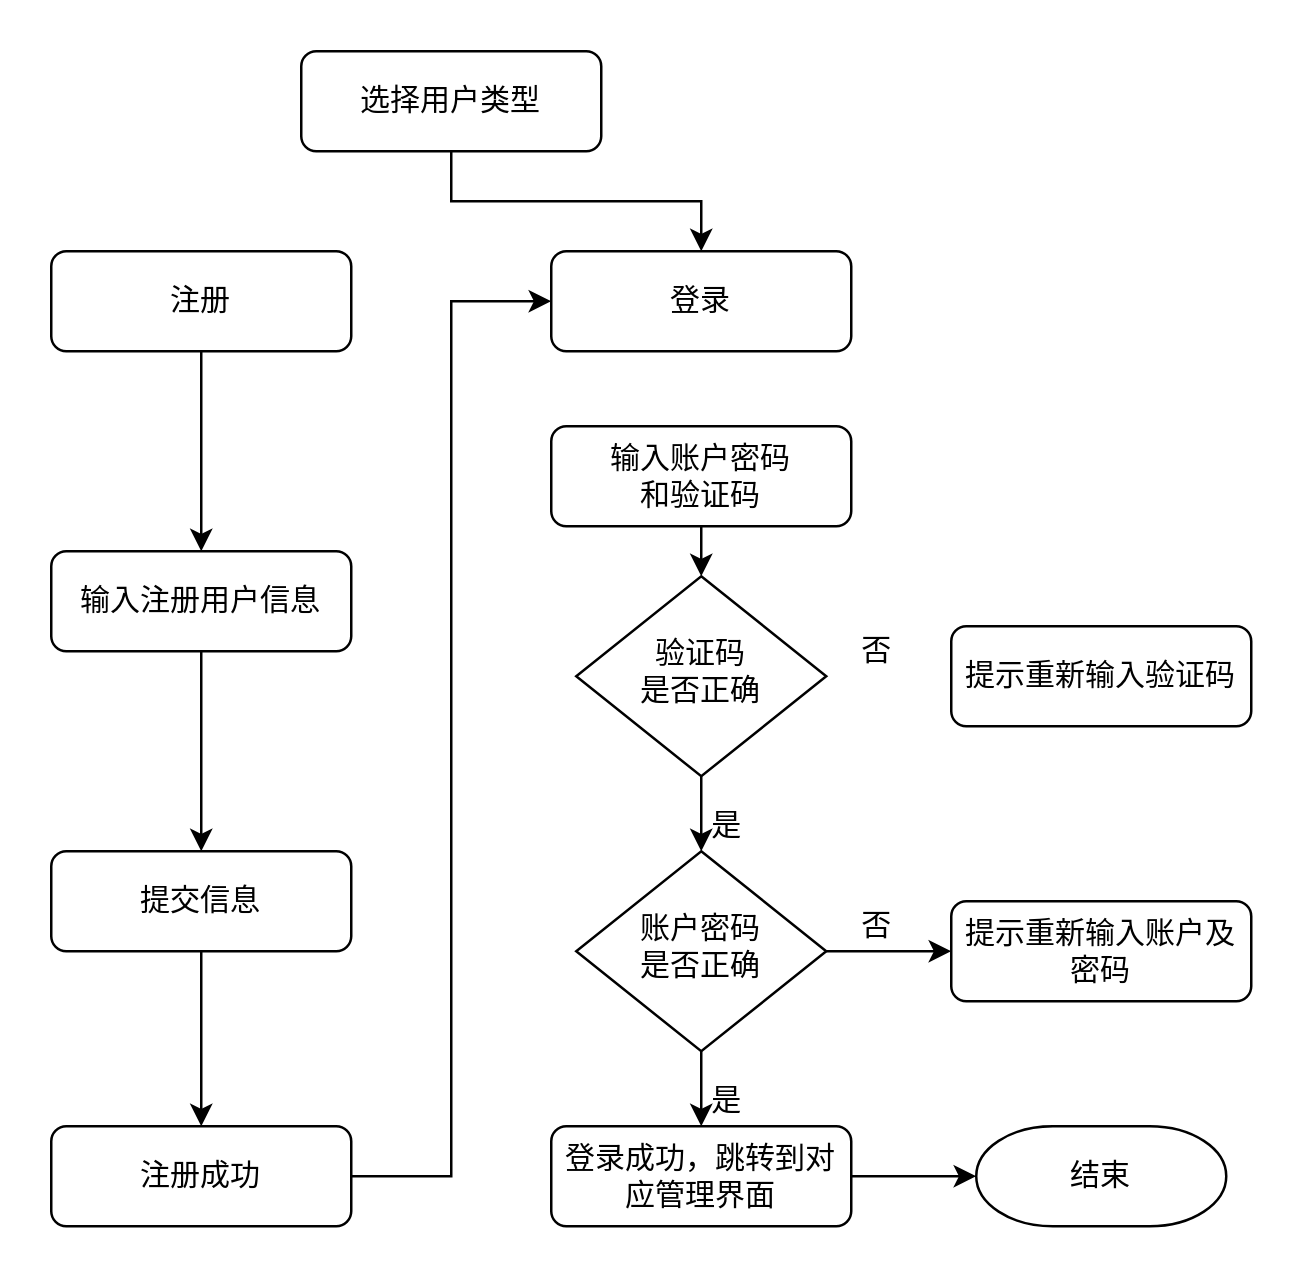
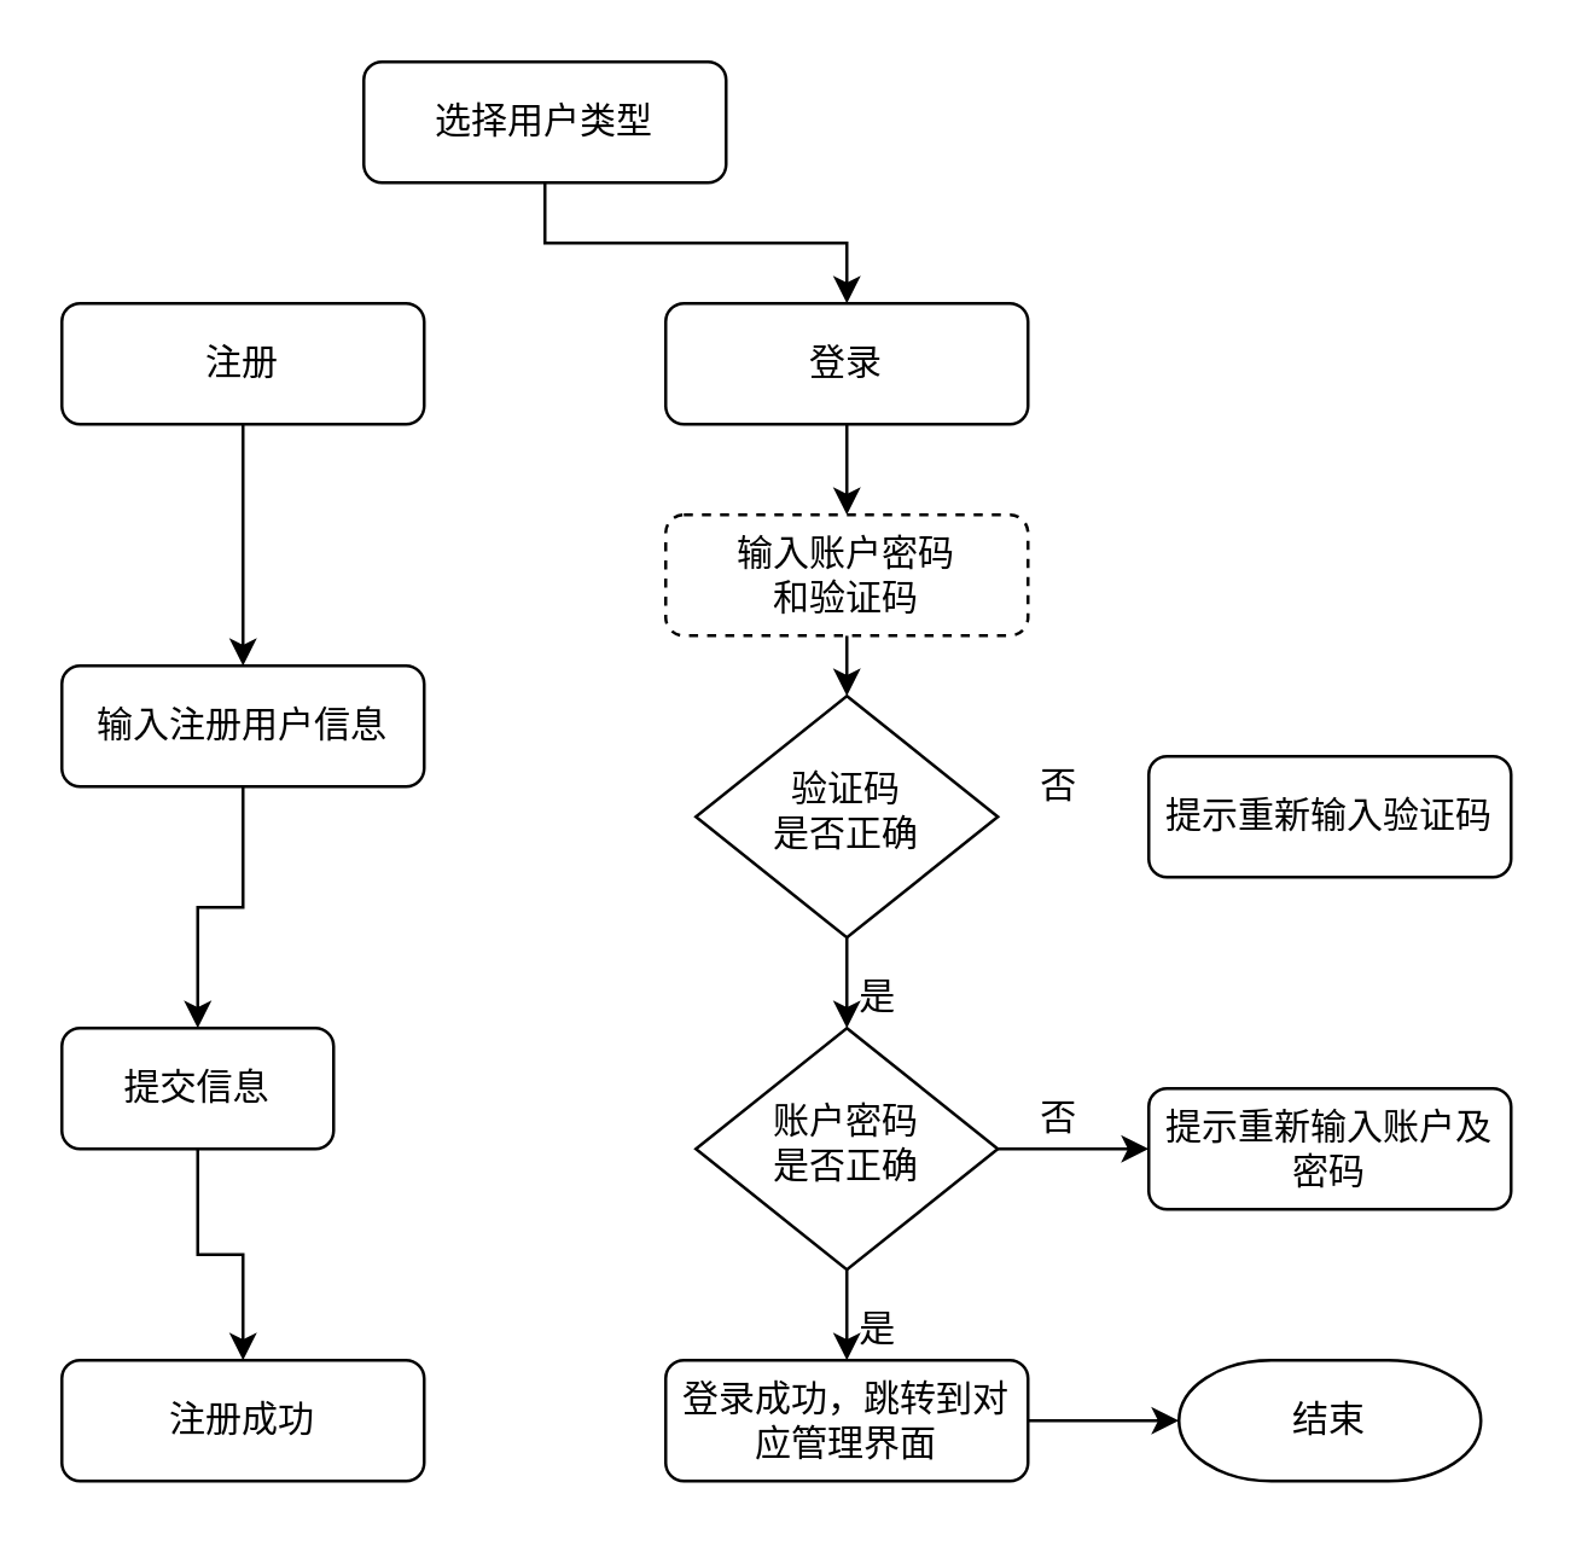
  <mxCell id="0" />
  <mxCell id="1" parent="0" />
  <mxCell id="2" value="" style="edgeStyle=orthogonalEdgeStyle;rounded=0;orthogonalLoop=1;jettySize=auto;html=1;" edge="1" parent="1" source="3" target="7"><mxGeometry relative="1" as="geometry" /></mxCell>
  <mxCell id="3" value="选择用户类型" style="rounded=1;whiteSpace=wrap;html=1;fontSize=12;glass=0;strokeWidth=1;shadow=0;" parent="1" vertex="1"><mxGeometry x="120" y="20" width="120" height="40" as="geometry" /></mxCell>
  <mxCell id="4" style="edgeStyle=orthogonalEdgeStyle;rounded=0;orthogonalLoop=1;jettySize=auto;html=1;exitX=0.5;exitY=1;exitDx=0;exitDy=0;entryX=0.5;entryY=0;entryDx=0;entryDy=0;" edge="1" parent="1" source="5" target="24"><mxGeometry relative="1" as="geometry" /></mxCell>
  <mxCell id="5" value="注册" style="rounded=1;whiteSpace=wrap;html=1;fontSize=12;glass=0;strokeWidth=1;shadow=0;" vertex="1" parent="1"><mxGeometry x="20" y="100" width="120" height="40" as="geometry" /></mxCell>
+ <mxCell id="6" style="edgeStyle=orthogonalEdgeStyle;rounded=0;orthogonalLoop=1;jettySize=auto;html=1;exitX=0.5;exitY=1;exitDx=0;exitDy=0;entryX=0.5;entryY=0;entryDx=0;entryDy=0;" edge="1" parent="1" source="7" target="18"><mxGeometry relative="1" as="geometry" /></mxCell>
  <mxCell id="7" value="登录" style="rounded=1;whiteSpace=wrap;html=1;fontSize=12;glass=0;strokeWidth=1;shadow=0;" vertex="1" parent="1"><mxGeometry x="220" y="100" width="120" height="40" as="geometry" /></mxCell>
  <mxCell id="8" style="edgeStyle=orthogonalEdgeStyle;rounded=0;orthogonalLoop=1;jettySize=auto;html=1;exitX=0.5;exitY=1;exitDx=0;exitDy=0;" edge="1" parent="1" source="9" target="13"><mxGeometry relative="1" as="geometry" /></mxCell>
  <mxCell id="9" value="验证码&lt;br&gt;是否正确" style="rhombus;whiteSpace=wrap;html=1;shadow=0;fontFamily=Helvetica;fontSize=12;align=center;strokeWidth=1;spacing=6;spacingTop=-4;" vertex="1" parent="1"><mxGeometry x="230" y="230" width="100" height="80" as="geometry" /></mxCell>
  <mxCell id="10" value="提示重新输入验证码" style="rounded=1;whiteSpace=wrap;html=1;fontSize=12;glass=0;strokeWidth=1;shadow=0;" vertex="1" parent="1"><mxGeometry x="380" y="250" width="120" height="40" as="geometry" /></mxCell>
  <mxCell id="11" style="edgeStyle=orthogonalEdgeStyle;rounded=0;orthogonalLoop=1;jettySize=auto;html=1;exitX=1;exitY=0.5;exitDx=0;exitDy=0;entryX=0;entryY=0.5;entryDx=0;entryDy=0;" edge="1" parent="1" source="13" target="16"><mxGeometry relative="1" as="geometry" /></mxCell>
  <mxCell id="12" style="edgeStyle=orthogonalEdgeStyle;rounded=0;orthogonalLoop=1;jettySize=auto;html=1;exitX=0.5;exitY=1;exitDx=0;exitDy=0;entryX=0.5;entryY=0;entryDx=0;entryDy=0;" edge="1" parent="1" source="13" target="15"><mxGeometry relative="1" as="geometry" /></mxCell>
  <mxCell id="13" value="账户密码&lt;br&gt;是否正确" style="rhombus;whiteSpace=wrap;html=1;shadow=0;fontFamily=Helvetica;fontSize=12;align=center;strokeWidth=1;spacing=6;spacingTop=-4;" vertex="1" parent="1"><mxGeometry x="230" y="340" width="100" height="80" as="geometry" /></mxCell>
  <mxCell id="14" style="edgeStyle=orthogonalEdgeStyle;rounded=0;orthogonalLoop=1;jettySize=auto;html=1;exitX=1;exitY=0.5;exitDx=0;exitDy=0;entryX=0;entryY=0.5;entryDx=0;entryDy=0;entryPerimeter=0;" edge="1" parent="1" source="15" target="27"><mxGeometry relative="1" as="geometry" /></mxCell>
  <mxCell id="15" value="登录成功，跳转到对应管理界面" style="rounded=1;whiteSpace=wrap;html=1;fontSize=12;glass=0;strokeWidth=1;shadow=0;" vertex="1" parent="1"><mxGeometry x="220" y="450" width="120" height="40" as="geometry" /></mxCell>
  <mxCell id="16" value="提示重新输入账户及密码" style="rounded=1;whiteSpace=wrap;html=1;fontSize=12;glass=0;strokeWidth=1;shadow=0;" vertex="1" parent="1"><mxGeometry x="380" y="360" width="120" height="40" as="geometry" /></mxCell>
  <mxCell id="17" style="edgeStyle=orthogonalEdgeStyle;rounded=0;orthogonalLoop=1;jettySize=auto;html=1;exitX=0.5;exitY=1;exitDx=0;exitDy=0;entryX=0.5;entryY=0;entryDx=0;entryDy=0;" edge="1" parent="1" source="18" target="9"><mxGeometry relative="1" as="geometry" /></mxCell>
- <mxCell id="18" value="输入账户密码&lt;br&gt;和验证码" style="rounded=1;whiteSpace=wrap;html=1;fontSize=12;glass=0;strokeWidth=1;shadow=0;" vertex="1" parent="1"><mxGeometry x="220" y="170" width="120" height="40" as="geometry" /></mxCell>
+ <mxCell id="18" value="输入账户密码&lt;br&gt;和验证码" style="rounded=1;whiteSpace=wrap;html=1;fontSize=12;glass=0;strokeWidth=1;shadow=0;dashed=1;" vertex="1" parent="1"><mxGeometry x="220" y="170" width="120" height="40" as="geometry" /></mxCell>
  <mxCell id="19" value="否" style="text;html=1;align=center;verticalAlign=middle;resizable=0;points=[];autosize=1;strokeColor=none;fillColor=none;" vertex="1" parent="1"><mxGeometry x="335" y="250" width="30" height="20" as="geometry" /></mxCell>
  <mxCell id="20" value="是" style="text;html=1;align=center;verticalAlign=middle;resizable=0;points=[];autosize=1;strokeColor=none;fillColor=none;" vertex="1" parent="1"><mxGeometry x="275" y="320" width="30" height="20" as="geometry" /></mxCell>
  <mxCell id="21" value="否" style="text;html=1;align=center;verticalAlign=middle;resizable=0;points=[];autosize=1;strokeColor=none;fillColor=none;" vertex="1" parent="1"><mxGeometry x="335" y="360" width="30" height="20" as="geometry" /></mxCell>
  <mxCell id="22" value="是" style="text;html=1;align=center;verticalAlign=middle;resizable=0;points=[];autosize=1;strokeColor=none;fillColor=none;" vertex="1" parent="1"><mxGeometry x="275" y="430" width="30" height="20" as="geometry" /></mxCell>
  <mxCell id="23" style="edgeStyle=orthogonalEdgeStyle;rounded=0;orthogonalLoop=1;jettySize=auto;html=1;exitX=0.5;exitY=1;exitDx=0;exitDy=0;entryX=0.5;entryY=0;entryDx=0;entryDy=0;" edge="1" parent="1" source="24" target="26"><mxGeometry relative="1" as="geometry" /></mxCell>
  <mxCell id="24" value="输入注册用户信息" style="rounded=1;whiteSpace=wrap;html=1;fontSize=12;glass=0;strokeWidth=1;shadow=0;" vertex="1" parent="1"><mxGeometry x="20" y="220" width="120" height="40" as="geometry" /></mxCell>
  <mxCell id="25" value="" style="edgeStyle=orthogonalEdgeStyle;rounded=0;orthogonalLoop=1;jettySize=auto;html=1;" edge="1" parent="1" source="26" target="29"><mxGeometry relative="1" as="geometry" /></mxCell>
- <mxCell id="26" value="提交信息" style="rounded=1;whiteSpace=wrap;html=1;fontSize=12;glass=0;strokeWidth=1;shadow=0;" vertex="1" parent="1"><mxGeometry x="20" y="340" width="120" height="40" as="geometry" /></mxCell>
+ <mxCell id="26" value="提交信息" style="rounded=1;whiteSpace=wrap;html=1;fontSize=12;glass=0;strokeWidth=1;shadow=0;" vertex="1" parent="1"><mxGeometry x="20" y="340" width="90" height="40" as="geometry" /></mxCell>
  <mxCell id="27" value="结束" style="strokeWidth=1;html=1;shape=mxgraph.flowchart.terminator;whiteSpace=wrap;" vertex="1" parent="1"><mxGeometry x="390" y="450" width="100" height="40" as="geometry" /></mxCell>
- <mxCell id="28" style="edgeStyle=orthogonalEdgeStyle;rounded=0;orthogonalLoop=1;jettySize=auto;html=1;exitX=1;exitY=0.5;exitDx=0;exitDy=0;entryX=0;entryY=0.5;entryDx=0;entryDy=0;" edge="1" parent="1" source="29" target="7"><mxGeometry relative="1" as="geometry" /></mxCell>
  <mxCell id="29" value="注册成功" style="rounded=1;whiteSpace=wrap;html=1;fontSize=12;glass=0;strokeWidth=1;shadow=0;" vertex="1" parent="1"><mxGeometry x="20" y="450" width="120" height="40" as="geometry" /></mxCell>
